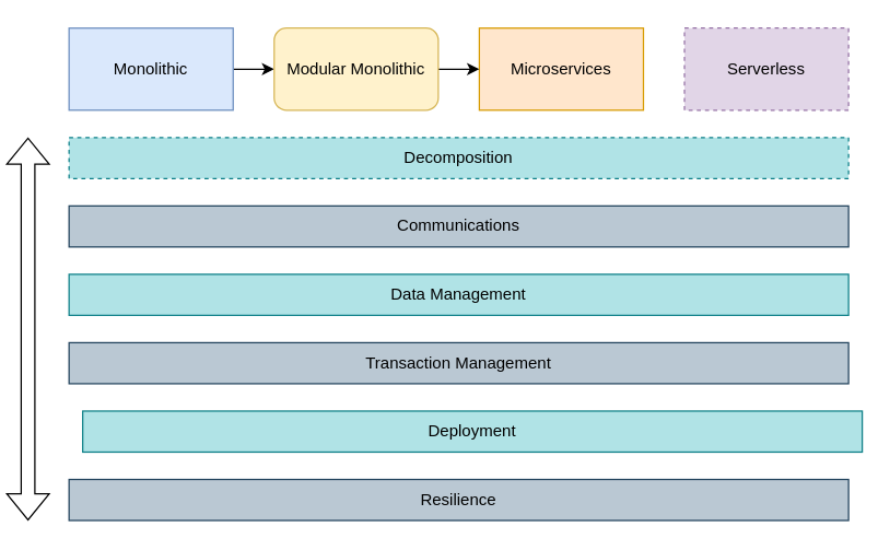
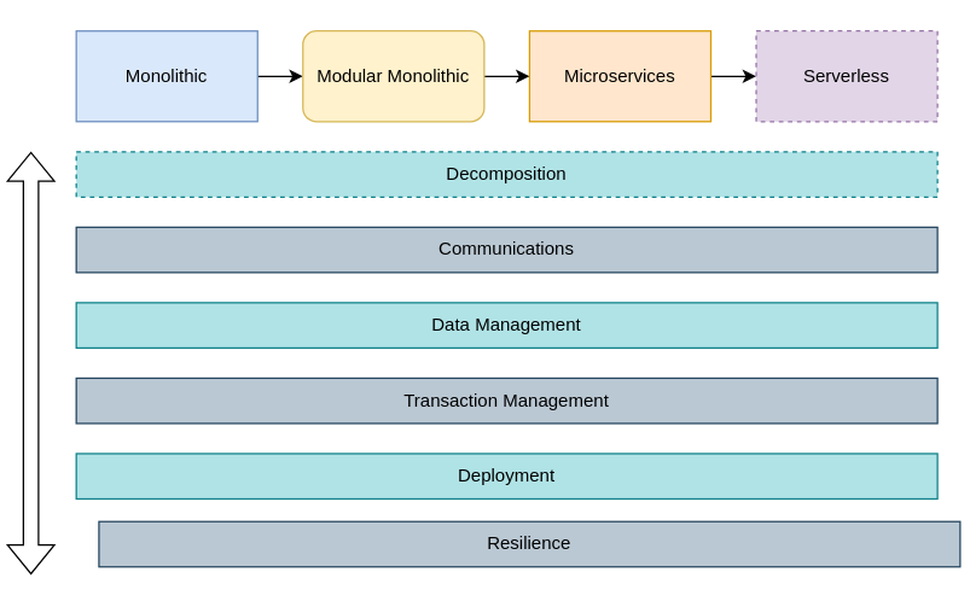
  <mxCell id="0" />
  <mxCell id="1" parent="0" />
  <mxCell id="2" style="edgeStyle=orthogonalEdgeStyle;rounded=0;orthogonalLoop=1;jettySize=auto;html=1;entryX=0;entryY=0.5;entryDx=0;entryDy=0;" edge="1" parent="1" source="3" target="7"><mxGeometry relative="1" as="geometry" /></mxCell>
  <mxCell id="3" value="Monolithic" style="rounded=0;whiteSpace=wrap;html=1;fillColor=#dae8fc;strokeColor=#6c8ebf;" vertex="1" parent="1"><mxGeometry x="50" y="20" width="120" height="60" as="geometry" /></mxCell>
+ <mxCell id="4" style="edgeStyle=orthogonalEdgeStyle;rounded=0;orthogonalLoop=1;jettySize=auto;html=1;entryX=0;entryY=0.5;entryDx=0;entryDy=0;" edge="1" parent="1" source="5" target="8"><mxGeometry relative="1" as="geometry" /></mxCell>
  <mxCell id="5" value="Microservices" style="rounded=0;whiteSpace=wrap;html=1;fillColor=#ffe6cc;strokeColor=#d79b00;" vertex="1" parent="1"><mxGeometry x="350" y="20" width="120" height="60" as="geometry" /></mxCell>
  <mxCell id="6" style="edgeStyle=orthogonalEdgeStyle;rounded=0;orthogonalLoop=1;jettySize=auto;html=1;entryX=0;entryY=0.5;entryDx=0;entryDy=0;" edge="1" parent="1" source="7" target="5"><mxGeometry relative="1" as="geometry" /></mxCell>
  <mxCell id="7" value="Modular Monolithic" style="whiteSpace=wrap;html=1;fillColor=#fff2cc;strokeColor=#d6b656;rounded=1;" vertex="1" parent="1"><mxGeometry x="200" y="20" width="120" height="60" as="geometry" /></mxCell>
  <mxCell id="8" value="Serverless" style="rounded=0;whiteSpace=wrap;html=1;fillColor=#e1d5e7;strokeColor=#9673a6;dashed=1;" vertex="1" parent="1"><mxGeometry x="500" y="20" width="120" height="60" as="geometry" /></mxCell>
  <mxCell id="9" value="Decomposition" style="rounded=0;whiteSpace=wrap;html=1;fillColor=#b0e3e6;strokeColor=#0e8088;dashed=1;" vertex="1" parent="1"><mxGeometry x="50" y="100" width="570" height="30" as="geometry" /></mxCell>
  <mxCell id="10" value="Communications" style="rounded=0;whiteSpace=wrap;html=1;fillColor=#bac8d3;strokeColor=#23445d;" vertex="1" parent="1"><mxGeometry x="50" y="150" width="570" height="30" as="geometry" /></mxCell>
  <mxCell id="11" value="Data Management" style="rounded=0;whiteSpace=wrap;html=1;fillColor=#b0e3e6;strokeColor=#0e8088;" vertex="1" parent="1"><mxGeometry x="50" y="200" width="570" height="30" as="geometry" /></mxCell>
  <mxCell id="12" value="Transaction Management" style="rounded=0;whiteSpace=wrap;html=1;fillColor=#bac8d3;strokeColor=#23445d;" vertex="1" parent="1"><mxGeometry x="50" y="250" width="570" height="30" as="geometry" /></mxCell>
- <mxCell id="13" value="Deployment" style="rounded=0;whiteSpace=wrap;html=1;fillColor=#b0e3e6;strokeColor=#0e8088;" vertex="1" parent="1"><mxGeometry x="60" y="300" width="570" height="30" as="geometry" /></mxCell>
- <mxCell id="14" value="Resilience" style="rounded=0;whiteSpace=wrap;html=1;fillColor=#bac8d3;strokeColor=#23445d;" vertex="1" parent="1"><mxGeometry x="50" y="350" width="570" height="30" as="geometry" /></mxCell>
+ <mxCell id="13" value="Deployment" style="rounded=0;whiteSpace=wrap;html=1;fillColor=#b0e3e6;strokeColor=#0e8088;" vertex="1" parent="1"><mxGeometry x="50" y="300" width="570" height="30" as="geometry" /></mxCell>
+ <mxCell id="14" value="Resilience" style="rounded=0;whiteSpace=wrap;html=1;fillColor=#bac8d3;strokeColor=#23445d;" vertex="1" parent="1"><mxGeometry x="65" y="345" width="570" height="30" as="geometry" /></mxCell>
  <mxCell id="15" value="" style="shape=flexArrow;endArrow=classic;startArrow=classic;html=1;rounded=0;" edge="1" parent="1"><mxGeometry width="100" height="100" relative="1" as="geometry"><mxPoint x="20" y="380" as="sourcePoint" /><mxPoint x="20" y="100" as="targetPoint" /></mxGeometry></mxCell>
